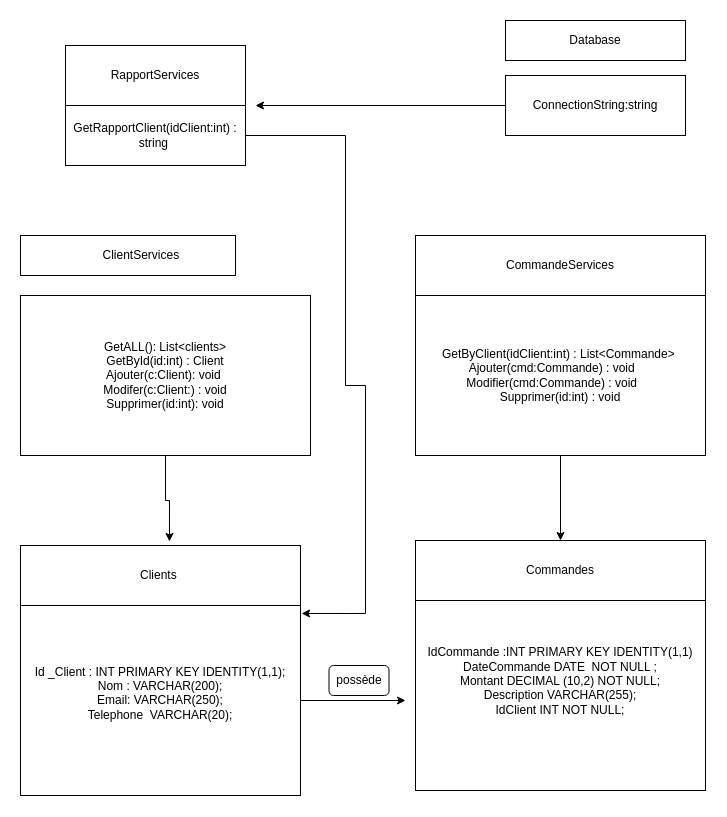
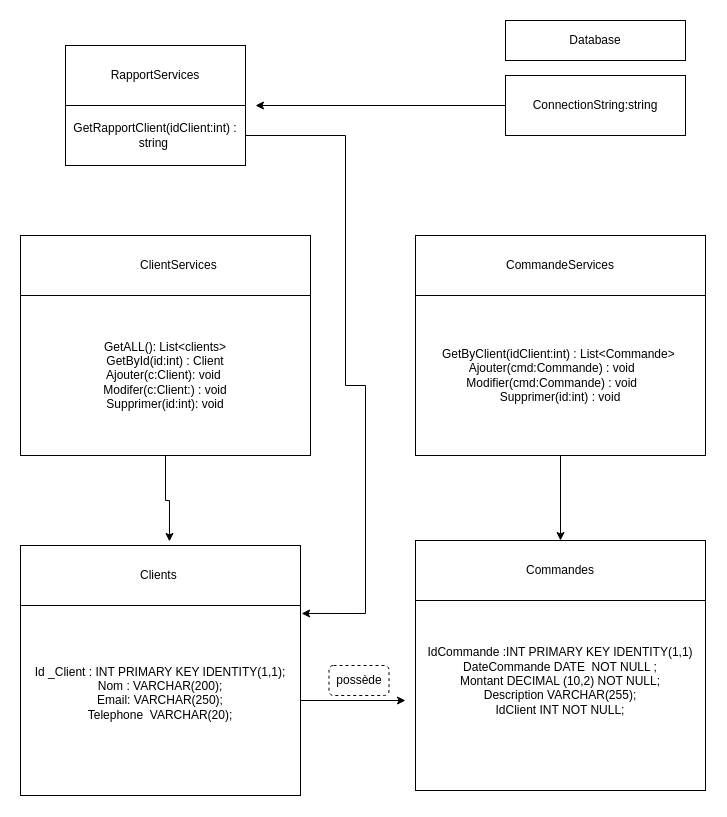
  <mxCell id="0" />
  <mxCell id="1" parent="0" />
  <mxCell id="2" value="IdCommande :INT PRIMARY KEY IDENTITY(1,1)&lt;div&gt;DateCommande DATE&amp;nbsp; NOT NULL ;&lt;/div&gt;&lt;div&gt;Montant DECIMAL (10,2) NOT NULL;&lt;/div&gt;&lt;div&gt;Description VARCHAR(255);&lt;/div&gt;&lt;div&gt;IdClient INT NOT NULL;&lt;/div&gt;&lt;div&gt;&lt;br&gt;&lt;/div&gt;&lt;div&gt;&lt;br&gt;&lt;/div&gt;" style="rounded=0;whiteSpace=wrap;html=1;labelBackgroundColor=none;" vertex="1" parent="1"><mxGeometry x="415" y="600" width="290" height="190" as="geometry" /></mxCell>
  <mxCell id="3" style="edgeStyle=orthogonalEdgeStyle;rounded=0;orthogonalLoop=1;jettySize=auto;html=1;exitX=1;exitY=0.5;exitDx=0;exitDy=0;" edge="1" parent="1" source="4"><mxGeometry relative="1" as="geometry"><mxPoint x="405" y="700" as="targetPoint" /></mxGeometry></mxCell>
  <mxCell id="4" value="Id _Client : INT PRIMARY KEY IDENTITY(1,1);&lt;div&gt;Nom : VARCHAR(200);&lt;/div&gt;&lt;div&gt;Email: VARCHAR(250);&lt;/div&gt;&lt;div&gt;Telephone&amp;nbsp; VARCHAR(20);&lt;/div&gt;&lt;div&gt;&lt;div&gt;&lt;br&gt;&lt;/div&gt;&lt;/div&gt;" style="rounded=0;whiteSpace=wrap;html=1;labelBackgroundColor=none;" vertex="1" parent="1"><mxGeometry x="20" y="605" width="280" height="190" as="geometry" /></mxCell>
  <mxCell id="5" value="Clients&amp;nbsp;" style="rounded=0;whiteSpace=wrap;html=1;labelBackgroundColor=none;" vertex="1" parent="1"><mxGeometry x="20" y="545" width="280" height="60" as="geometry" /></mxCell>
  <mxCell id="6" value="Commandes" style="rounded=0;whiteSpace=wrap;html=1;labelBackgroundColor=none;" vertex="1" parent="1"><mxGeometry x="415" y="540" width="290" height="60" as="geometry" /></mxCell>
  <mxCell id="7" value="GetALL(): List&amp;lt;clients&amp;gt;&lt;div&gt;GetById(id:int) : Client&lt;/div&gt;&lt;div&gt;Ajouter(c:Client): void&amp;nbsp;&lt;/div&gt;&lt;div&gt;Modifer(c:Client:) : void&lt;/div&gt;&lt;div&gt;Supprimer(id:int): void&lt;/div&gt;" style="rounded=0;whiteSpace=wrap;html=1;labelBackgroundColor=none;" vertex="1" parent="1"><mxGeometry x="20" y="295" width="290" height="160" as="geometry" /></mxCell>
  <mxCell id="8" style="edgeStyle=orthogonalEdgeStyle;rounded=0;orthogonalLoop=1;jettySize=auto;html=1;exitX=0.5;exitY=1;exitDx=0;exitDy=0;entryX=0.5;entryY=0;entryDx=0;entryDy=0;" edge="1" parent="1" source="9" target="6"><mxGeometry relative="1" as="geometry" /></mxCell>
  <mxCell id="9" value="&lt;div&gt;GetByClient(idClient:int) : List&amp;lt;Commande&amp;gt;&amp;nbsp;&lt;/div&gt;&lt;div&gt;Ajouter(cmd:Commande) : void&amp;nbsp; &amp;nbsp; &amp;nbsp;&lt;/div&gt;&lt;div&gt;Modifier(cmd:Commande) : void&amp;nbsp; &amp;nbsp; &amp;nbsp;&lt;/div&gt;&lt;div&gt;Supprimer(id:int) : void&lt;/div&gt;" style="rounded=0;whiteSpace=wrap;html=1;labelBackgroundColor=none;" vertex="1" parent="1"><mxGeometry x="415" y="295" width="290" height="160" as="geometry" /></mxCell>
- <mxCell id="10" value="&lt;span style=&quot;white-space: pre;&quot;&gt;&#09;&lt;/span&gt;ClientServices" style="rounded=0;whiteSpace=wrap;html=1;labelBackgroundColor=none;" vertex="1" parent="1"><mxGeometry x="20" y="235" width="215" height="40" as="geometry" /></mxCell>
+ <mxCell id="10" value="&lt;span style=&quot;white-space: pre;&quot;&gt;&#09;&lt;/span&gt;ClientServices" style="rounded=0;whiteSpace=wrap;html=1;labelBackgroundColor=none;" vertex="1" parent="1"><mxGeometry x="20" y="235" width="290" height="60" as="geometry" /></mxCell>
  <mxCell id="11" value="CommandeServices" style="rounded=0;whiteSpace=wrap;html=1;labelBackgroundColor=none;" vertex="1" parent="1"><mxGeometry x="415" y="235" width="290" height="60" as="geometry" /></mxCell>
  <mxCell id="12" value="Database" style="rounded=0;whiteSpace=wrap;html=1;" vertex="1" parent="1"><mxGeometry x="505" y="20" width="180" height="40" as="geometry" /></mxCell>
  <mxCell id="13" style="edgeStyle=orthogonalEdgeStyle;rounded=0;orthogonalLoop=1;jettySize=auto;html=1;exitX=0;exitY=0.5;exitDx=0;exitDy=0;" edge="1" parent="1" source="14"><mxGeometry relative="1" as="geometry"><mxPoint x="255" y="105" as="targetPoint" /></mxGeometry></mxCell>
  <mxCell id="14" value="ConnectionString:string" style="rounded=0;whiteSpace=wrap;html=1;" vertex="1" parent="1"><mxGeometry x="505" y="75" width="180" height="60" as="geometry" /></mxCell>
  <mxCell id="15" value="RapportServices" style="rounded=0;whiteSpace=wrap;html=1;" vertex="1" parent="1"><mxGeometry x="65" y="45" width="180" height="60" as="geometry" /></mxCell>
  <mxCell id="16" style="edgeStyle=orthogonalEdgeStyle;rounded=0;orthogonalLoop=1;jettySize=auto;html=1;entryX=1.004;entryY=0.042;entryDx=0;entryDy=0;entryPerimeter=0;" edge="1" parent="1" source="17" target="4"><mxGeometry relative="1" as="geometry"><mxPoint x="355" y="605" as="targetPoint" /><Array as="points"><mxPoint x="345" y="135" /><mxPoint x="345" y="385" /><mxPoint x="365" y="385" /><mxPoint x="365" y="613" /></Array></mxGeometry></mxCell>
  <mxCell id="17" value="GetRapportClient(idClient:int) : string&amp;nbsp;" style="rounded=0;whiteSpace=wrap;html=1;" vertex="1" parent="1"><mxGeometry x="65" y="105" width="180" height="60" as="geometry" /></mxCell>
- <mxCell id="18" value="possède" style="rounded=1;whiteSpace=wrap;html=1;" vertex="1" parent="1"><mxGeometry x="328.5" y="665" width="60" height="30" as="geometry" /></mxCell>
+ <mxCell id="18" value="possède" style="rounded=1;whiteSpace=wrap;html=1;dashed=1;" vertex="1" parent="1"><mxGeometry x="328.5" y="665" width="60" height="30" as="geometry" /></mxCell>
  <mxCell id="19" style="edgeStyle=orthogonalEdgeStyle;rounded=0;orthogonalLoop=1;jettySize=auto;html=1;exitX=0.5;exitY=1;exitDx=0;exitDy=0;entryX=0.532;entryY=-0.067;entryDx=0;entryDy=0;entryPerimeter=0;" edge="1" parent="1" source="7" target="5"><mxGeometry relative="1" as="geometry" /></mxCell>
